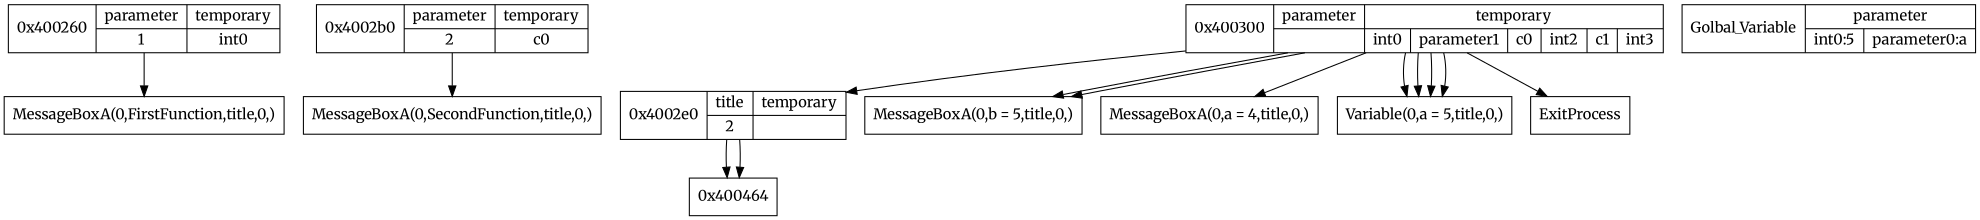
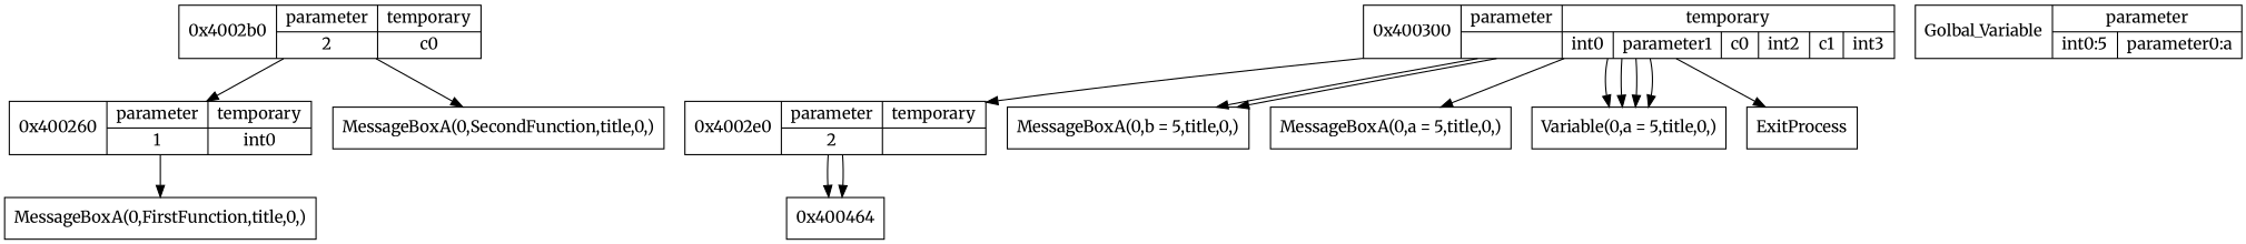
  digraph {
    fontname=Merriweather
    node [fontname=Merriweather shape=record]
    edge [fontname=Merriweather]
    n1 [label="0x400260 |{parameter|1} |{temporary |int0}"]
    "MessageBoxA(0,FirstFunction,title,0,)"
    n3 [label="0x4002b0 |{parameter|2} |{temporary |c0}"]
    "MessageBoxA(0,SecondFunction,title,0,)"
-   n5 [label="0x4002e0 |{title|2} |{temporary |}"]
+   n5 [label="0x4002e0 |{parameter|2} |{temporary |}"]
    "0x400464"
    n7 [label="0x400300 |{parameter|} |{temporary |{int0|parameter1|c0|int2|c1|int3}}"]
    "MessageBoxA(0,b = 5,title,0,)"
-   "MessageBoxA(0,a = 4,title,0,)"
+   "MessageBoxA(0,a = 4,title,0,)" [label="MessageBoxA(0,a = 5,title,0,)"]
    n10 [label="Variable(0,a = 5,title,0,)"]
    ExitProcess
    n12 [label="Golbal_Variable |{parameter|{int0:5|parameter0:a}}"]
    n1 -> "MessageBoxA(0,FirstFunction,title,0,)"
+   n3 -> n1
    n3 -> "MessageBoxA(0,SecondFunction,title,0,)"
    n5 -> "0x400464"
    n5 -> "0x400464"
    n7 -> n5
    n7 -> "MessageBoxA(0,b = 5,title,0,)"
    n7 -> "MessageBoxA(0,b = 5,title,0,)"
    n7 -> "MessageBoxA(0,a = 4,title,0,)"
    n7 -> n10
    n7 -> n10
    n7 -> n10
    n7 -> n10
    n7 -> ExitProcess
  }
